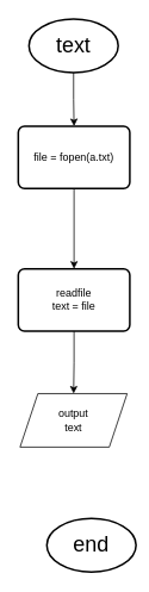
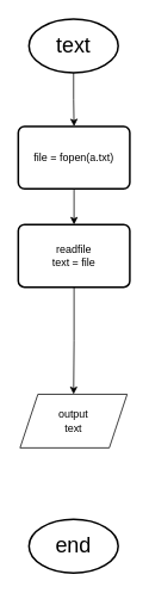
  <mxCell id="0" />
  <mxCell id="1" parent="0" />
  <mxCell id="2" style="edgeStyle=orthogonalEdgeStyle;rounded=0;orthogonalLoop=1;jettySize=auto;html=1;entryX=0.5;entryY=0;entryDx=0;entryDy=0;" edge="1" parent="1" source="3" target="6"><mxGeometry relative="1" as="geometry" /></mxCell>
  <mxCell id="3" value="&lt;font style=&quot;font-size: 24px;&quot;&gt;text&lt;/font&gt;" style="strokeWidth=2;html=1;shape=mxgraph.flowchart.start_1;whiteSpace=wrap;" vertex="1" parent="1"><mxGeometry x="32" y="20" width="100" height="60" as="geometry" /></mxCell>
- <mxCell id="4" value="&lt;font style=&quot;font-size: 24px;&quot;&gt;end&lt;/font&gt;" style="strokeWidth=2;html=1;shape=mxgraph.flowchart.start_1;whiteSpace=wrap;" vertex="1" parent="1"><mxGeometry x="52" y="580" width="100" height="60" as="geometry" /></mxCell>
+ <mxCell id="4" value="&lt;font style=&quot;font-size: 24px;&quot;&gt;end&lt;/font&gt;" style="strokeWidth=2;html=1;shape=mxgraph.flowchart.start_1;whiteSpace=wrap;" vertex="1" parent="1"><mxGeometry x="32" y="580" width="100" height="60" as="geometry" /></mxCell>
  <mxCell id="5" style="edgeStyle=orthogonalEdgeStyle;rounded=0;orthogonalLoop=1;jettySize=auto;html=1;entryX=0.5;entryY=0;entryDx=0;entryDy=0;" edge="1" parent="1" source="6" target="8"><mxGeometry relative="1" as="geometry" /></mxCell>
  <mxCell id="6" value="file = fopen(a.txt)" style="rounded=1;whiteSpace=wrap;html=1;absoluteArcSize=1;arcSize=14;strokeWidth=2;" vertex="1" parent="1"><mxGeometry x="20" y="140" width="125" height="70" as="geometry" /></mxCell>
  <mxCell id="7" style="edgeStyle=orthogonalEdgeStyle;rounded=0;orthogonalLoop=1;jettySize=auto;html=1;entryX=0.5;entryY=0;entryDx=0;entryDy=0;" edge="1" parent="1" source="8" target="9"><mxGeometry relative="1" as="geometry" /></mxCell>
- <mxCell id="8" value="readfile&lt;br&gt;text = file" style="rounded=1;whiteSpace=wrap;html=1;absoluteArcSize=1;arcSize=14;strokeWidth=2;" vertex="1" parent="1"><mxGeometry x="20" y="300" width="125" height="70" as="geometry" /></mxCell>
+ <mxCell id="8" value="readfile&lt;br&gt;text = file" style="rounded=1;whiteSpace=wrap;html=1;absoluteArcSize=1;arcSize=14;strokeWidth=2;" vertex="1" parent="1"><mxGeometry x="20" y="250" width="125" height="70" as="geometry" /></mxCell>
  <mxCell id="9" value="output&lt;br&gt;text" style="shape=parallelogram;perimeter=parallelogramPerimeter;whiteSpace=wrap;html=1;fixedSize=1;" vertex="1" parent="1"><mxGeometry x="22" y="440" width="120" height="60" as="geometry" /></mxCell>
